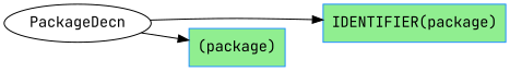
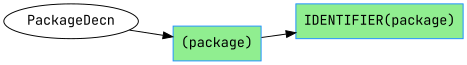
  digraph {
    fontname="JetBrains Mono"
    ordering=out
    rankdir=LR
    node [color=dodgerblue fillcolor=lightgreen fontname="JetBrains Mono" shape=box style=filled]
    edge [fontname="JetBrains Mono"]
    n1 [label="IDENTIFIER(package)"]
    n2 [label="(package)"]
    n3 [label=PackageDecn color="" fillcolor="" shape="" style=""]
-   n3 -> n1
+   n2 -> n1
    n3 -> n2
  }
